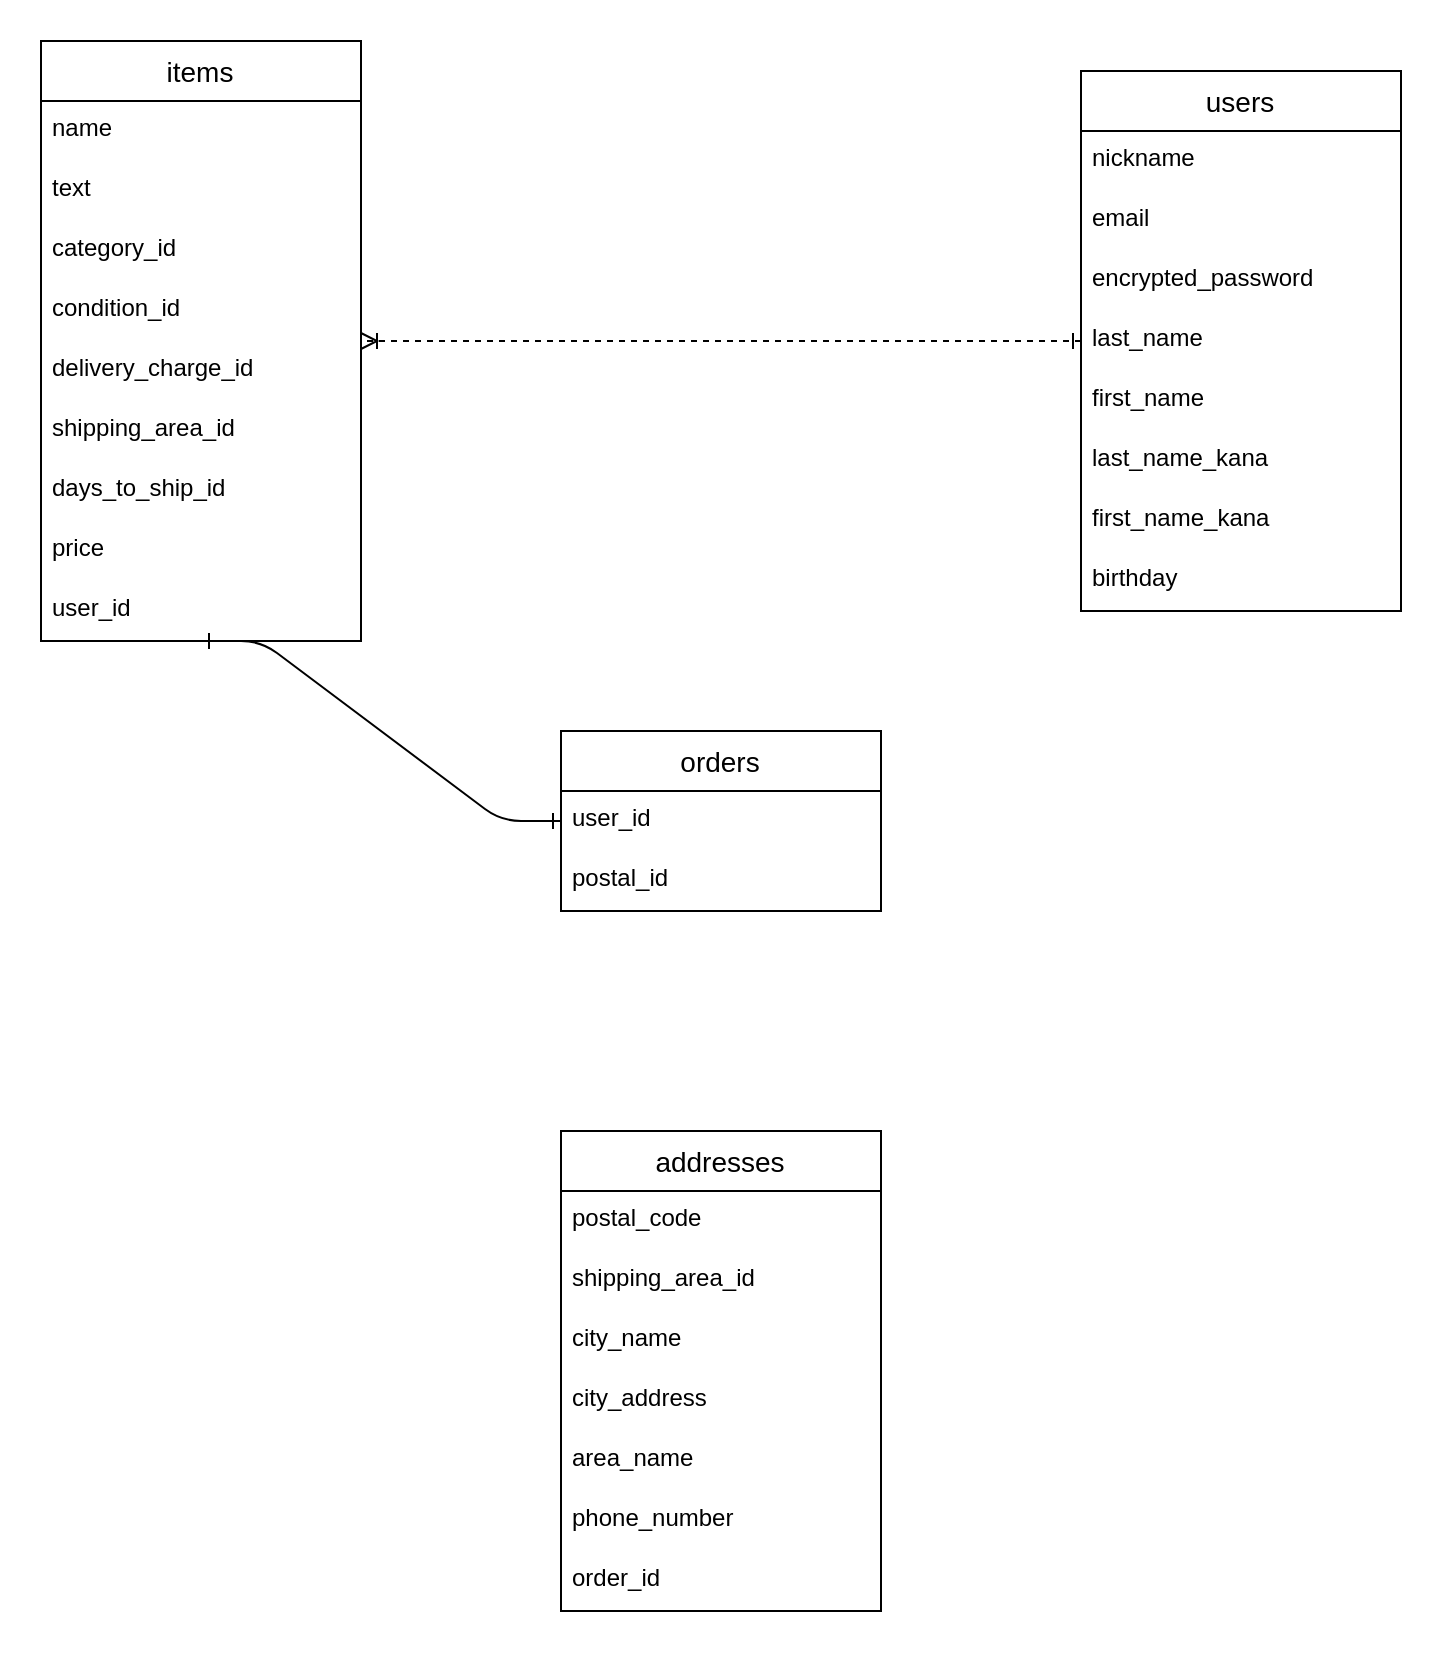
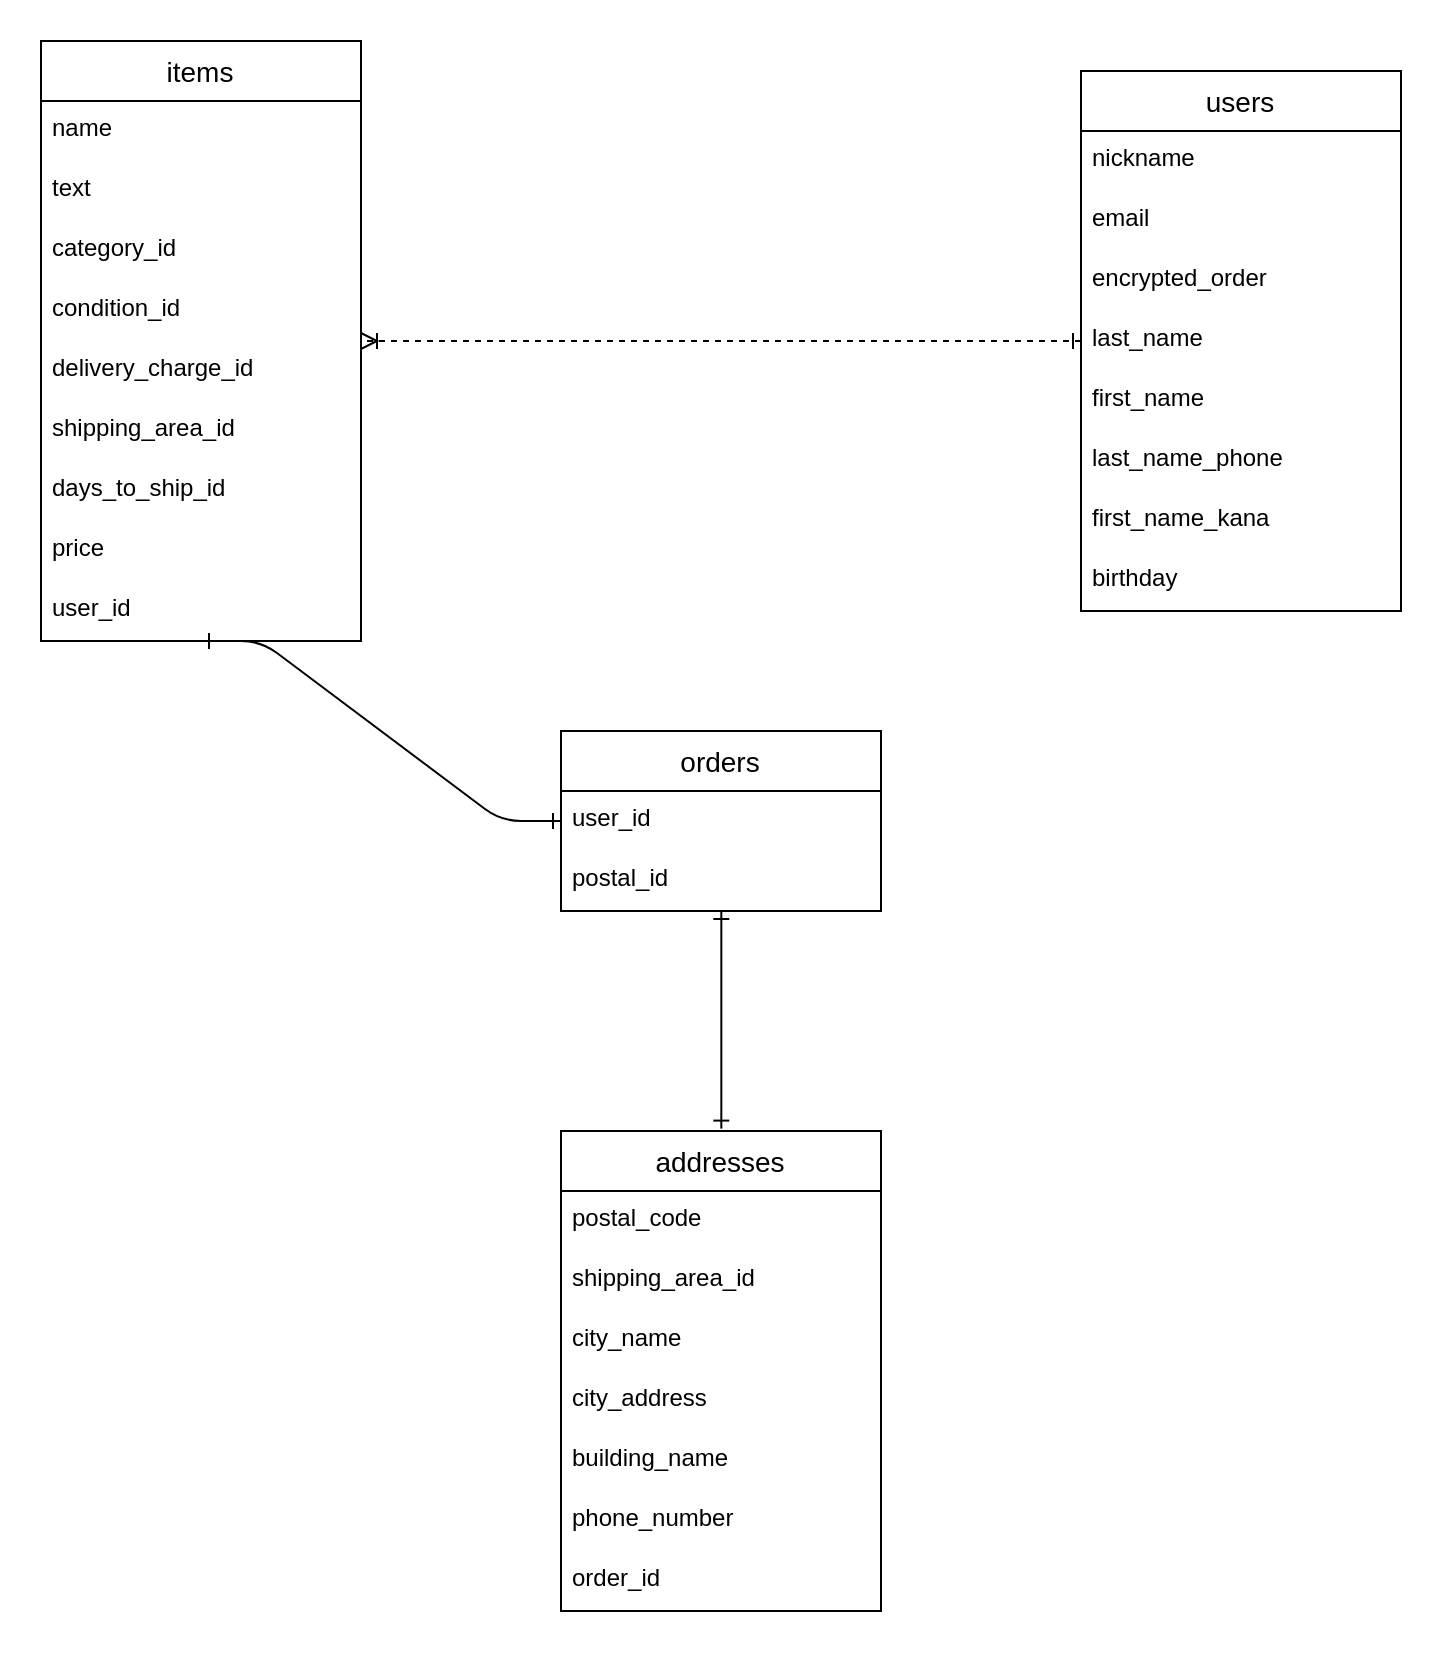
  <mxCell id="0" />
  <mxCell id="1" parent="0" />
  <mxCell id="2" value="users" style="swimlane;fontStyle=0;childLayout=stackLayout;horizontal=1;startSize=30;horizontalStack=0;resizeParent=1;resizeParentMax=0;resizeLast=0;collapsible=1;marginBottom=0;align=center;fontSize=14;" parent="1" vertex="1"><mxGeometry x="540" y="35" width="160" height="270" as="geometry"><mxRectangle x="120" y="420" width="70" height="26" as="alternateBounds" /></mxGeometry></mxCell>
  <mxCell id="3" value="nickname" style="text;strokeColor=none;fillColor=none;spacingLeft=4;spacingRight=4;overflow=hidden;rotatable=0;points=[[0,0.5],[1,0.5]];portConstraint=eastwest;fontSize=12;" parent="2" vertex="1"><mxGeometry y="30" width="160" height="30" as="geometry" /></mxCell>
  <mxCell id="4" value="email" style="text;strokeColor=none;fillColor=none;spacingLeft=4;spacingRight=4;overflow=hidden;rotatable=0;points=[[0,0.5],[1,0.5]];portConstraint=eastwest;fontSize=12;" parent="2" vertex="1"><mxGeometry y="60" width="160" height="30" as="geometry" /></mxCell>
- <mxCell id="5" value="encrypted_password" style="text;strokeColor=none;fillColor=none;spacingLeft=4;spacingRight=4;overflow=hidden;rotatable=0;points=[[0,0.5],[1,0.5]];portConstraint=eastwest;fontSize=12;" parent="2" vertex="1"><mxGeometry y="90" width="160" height="30" as="geometry" /></mxCell>
+ <mxCell id="5" value="encrypted_order" style="text;strokeColor=none;fillColor=none;spacingLeft=4;spacingRight=4;overflow=hidden;rotatable=0;points=[[0,0.5],[1,0.5]];portConstraint=eastwest;fontSize=12;" parent="2" vertex="1"><mxGeometry y="90" width="160" height="30" as="geometry" /></mxCell>
  <mxCell id="6" value="last_name" style="text;strokeColor=none;fillColor=none;spacingLeft=4;spacingRight=4;overflow=hidden;rotatable=0;points=[[0,0.5],[1,0.5]];portConstraint=eastwest;fontSize=12;" parent="2" vertex="1"><mxGeometry y="120" width="160" height="30" as="geometry" /></mxCell>
  <mxCell id="7" value="first_name" style="text;strokeColor=none;fillColor=none;spacingLeft=4;spacingRight=4;overflow=hidden;rotatable=0;points=[[0,0.5],[1,0.5]];portConstraint=eastwest;fontSize=12;" parent="2" vertex="1"><mxGeometry y="150" width="160" height="30" as="geometry" /></mxCell>
- <mxCell id="8" value="last_name_kana" style="text;strokeColor=none;fillColor=none;spacingLeft=4;spacingRight=4;overflow=hidden;rotatable=0;points=[[0,0.5],[1,0.5]];portConstraint=eastwest;fontSize=12;" parent="2" vertex="1"><mxGeometry y="180" width="160" height="30" as="geometry" /></mxCell>
+ <mxCell id="8" value="last_name_phone" style="text;strokeColor=none;fillColor=none;spacingLeft=4;spacingRight=4;overflow=hidden;rotatable=0;points=[[0,0.5],[1,0.5]];portConstraint=eastwest;fontSize=12;" parent="2" vertex="1"><mxGeometry y="180" width="160" height="30" as="geometry" /></mxCell>
  <mxCell id="9" value="first_name_kana" style="text;strokeColor=none;fillColor=none;spacingLeft=4;spacingRight=4;overflow=hidden;rotatable=0;points=[[0,0.5],[1,0.5]];portConstraint=eastwest;fontSize=12;" parent="2" vertex="1"><mxGeometry y="210" width="160" height="30" as="geometry" /></mxCell>
  <mxCell id="10" value="birthday" style="text;strokeColor=none;fillColor=none;spacingLeft=4;spacingRight=4;overflow=hidden;rotatable=0;points=[[0,0.5],[1,0.5]];portConstraint=eastwest;fontSize=12;" parent="2" vertex="1"><mxGeometry y="240" width="160" height="30" as="geometry" /></mxCell>
  <mxCell id="11" value="items" style="swimlane;fontStyle=0;childLayout=stackLayout;horizontal=1;startSize=30;horizontalStack=0;resizeParent=1;resizeParentMax=0;resizeLast=0;collapsible=1;marginBottom=0;align=center;fontSize=14;" parent="1" vertex="1"><mxGeometry x="20" y="20" width="160" height="300" as="geometry"><mxRectangle x="120" y="420" width="70" height="26" as="alternateBounds" /></mxGeometry></mxCell>
  <mxCell id="12" value="name" style="text;strokeColor=none;fillColor=none;spacingLeft=4;spacingRight=4;overflow=hidden;rotatable=0;points=[[0,0.5],[1,0.5]];portConstraint=eastwest;fontSize=12;" parent="11" vertex="1"><mxGeometry y="30" width="160" height="30" as="geometry" /></mxCell>
  <mxCell id="13" value="text" style="text;strokeColor=none;fillColor=none;spacingLeft=4;spacingRight=4;overflow=hidden;rotatable=0;points=[[0,0.5],[1,0.5]];portConstraint=eastwest;fontSize=12;" parent="11" vertex="1"><mxGeometry y="60" width="160" height="30" as="geometry" /></mxCell>
  <mxCell id="14" value="category_id" style="text;strokeColor=none;fillColor=none;spacingLeft=4;spacingRight=4;overflow=hidden;rotatable=0;points=[[0,0.5],[1,0.5]];portConstraint=eastwest;fontSize=12;" parent="11" vertex="1"><mxGeometry y="90" width="160" height="30" as="geometry" /></mxCell>
  <mxCell id="15" value="condition_id" style="text;strokeColor=none;fillColor=none;spacingLeft=4;spacingRight=4;overflow=hidden;rotatable=0;points=[[0,0.5],[1,0.5]];portConstraint=eastwest;fontSize=12;" parent="11" vertex="1"><mxGeometry y="120" width="160" height="30" as="geometry" /></mxCell>
  <mxCell id="16" value="delivery_charge_id" style="text;strokeColor=none;fillColor=none;spacingLeft=4;spacingRight=4;overflow=hidden;rotatable=0;points=[[0,0.5],[1,0.5]];portConstraint=eastwest;fontSize=12;" parent="11" vertex="1"><mxGeometry y="150" width="160" height="30" as="geometry" /></mxCell>
  <mxCell id="17" value="shipping_area_id " style="text;strokeColor=none;fillColor=none;spacingLeft=4;spacingRight=4;overflow=hidden;rotatable=0;points=[[0,0.5],[1,0.5]];portConstraint=eastwest;fontSize=12;" parent="11" vertex="1"><mxGeometry y="180" width="160" height="30" as="geometry" /></mxCell>
  <mxCell id="18" value="days_to_ship_id" style="text;strokeColor=none;fillColor=none;spacingLeft=4;spacingRight=4;overflow=hidden;rotatable=0;points=[[0,0.5],[1,0.5]];portConstraint=eastwest;fontSize=12;" parent="11" vertex="1"><mxGeometry y="210" width="160" height="30" as="geometry" /></mxCell>
  <mxCell id="19" value="price" style="text;strokeColor=none;fillColor=none;spacingLeft=4;spacingRight=4;overflow=hidden;rotatable=0;points=[[0,0.5],[1,0.5]];portConstraint=eastwest;fontSize=12;" parent="11" vertex="1"><mxGeometry y="240" width="160" height="30" as="geometry" /></mxCell>
  <mxCell id="20" value="user_id" style="text;strokeColor=none;fillColor=none;spacingLeft=4;spacingRight=4;overflow=hidden;rotatable=0;points=[[0,0.5],[1,0.5]];portConstraint=eastwest;fontSize=12;" parent="11" vertex="1"><mxGeometry y="270" width="160" height="30" as="geometry" /></mxCell>
  <mxCell id="21" value="orders" style="swimlane;fontStyle=0;childLayout=stackLayout;horizontal=1;startSize=30;horizontalStack=0;resizeParent=1;resizeParentMax=0;resizeLast=0;collapsible=1;marginBottom=0;align=center;fontSize=14;" parent="1" vertex="1"><mxGeometry x="280" y="365" width="160" height="90" as="geometry"><mxRectangle x="120" y="420" width="70" height="26" as="alternateBounds" /></mxGeometry></mxCell>
  <mxCell id="22" value="user_id" style="text;strokeColor=none;fillColor=none;spacingLeft=4;spacingRight=4;overflow=hidden;rotatable=0;points=[[0,0.5],[1,0.5]];portConstraint=eastwest;fontSize=12;" parent="21" vertex="1"><mxGeometry y="30" width="160" height="30" as="geometry" /></mxCell>
  <mxCell id="23" value="postal_id" style="text;strokeColor=none;fillColor=none;spacingLeft=4;spacingRight=4;overflow=hidden;rotatable=0;points=[[0,0.5],[1,0.5]];portConstraint=eastwest;fontSize=12;" parent="21" vertex="1"><mxGeometry y="60" width="160" height="30" as="geometry" /></mxCell>
  <mxCell id="24" value="addresses" style="swimlane;fontStyle=0;childLayout=stackLayout;horizontal=1;startSize=30;horizontalStack=0;resizeParent=1;resizeParentMax=0;resizeLast=0;collapsible=1;marginBottom=0;align=center;fontSize=14;" parent="1" vertex="1"><mxGeometry x="280" y="565" width="160" height="240" as="geometry"><mxRectangle x="120" y="420" width="70" height="26" as="alternateBounds" /></mxGeometry></mxCell>
  <mxCell id="25" value="postal_code" style="text;strokeColor=none;fillColor=none;spacingLeft=4;spacingRight=4;overflow=hidden;rotatable=0;points=[[0,0.5],[1,0.5]];portConstraint=eastwest;fontSize=12;" parent="24" vertex="1"><mxGeometry y="30" width="160" height="30" as="geometry" /></mxCell>
  <mxCell id="26" value="shipping_area_id " style="text;strokeColor=none;fillColor=none;spacingLeft=4;spacingRight=4;overflow=hidden;rotatable=0;points=[[0,0.5],[1,0.5]];portConstraint=eastwest;fontSize=12;" parent="24" vertex="1"><mxGeometry y="60" width="160" height="30" as="geometry" /></mxCell>
  <mxCell id="27" value="city_name" style="text;strokeColor=none;fillColor=none;spacingLeft=4;spacingRight=4;overflow=hidden;rotatable=0;points=[[0,0.5],[1,0.5]];portConstraint=eastwest;fontSize=12;" parent="24" vertex="1"><mxGeometry y="90" width="160" height="30" as="geometry" /></mxCell>
  <mxCell id="28" value="city_address" style="text;strokeColor=none;fillColor=none;spacingLeft=4;spacingRight=4;overflow=hidden;rotatable=0;points=[[0,0.5],[1,0.5]];portConstraint=eastwest;fontSize=12;" parent="24" vertex="1"><mxGeometry y="120" width="160" height="30" as="geometry" /></mxCell>
- <mxCell id="29" value="area_name" style="text;strokeColor=none;fillColor=none;spacingLeft=4;spacingRight=4;overflow=hidden;rotatable=0;points=[[0,0.5],[1,0.5]];portConstraint=eastwest;fontSize=12;" parent="24" vertex="1"><mxGeometry y="150" width="160" height="30" as="geometry" /></mxCell>
+ <mxCell id="29" value="building_name" style="text;strokeColor=none;fillColor=none;spacingLeft=4;spacingRight=4;overflow=hidden;rotatable=0;points=[[0,0.5],[1,0.5]];portConstraint=eastwest;fontSize=12;" parent="24" vertex="1"><mxGeometry y="150" width="160" height="30" as="geometry" /></mxCell>
  <mxCell id="30" value="phone_number" style="text;strokeColor=none;fillColor=none;spacingLeft=4;spacingRight=4;overflow=hidden;rotatable=0;points=[[0,0.5],[1,0.5]];portConstraint=eastwest;fontSize=12;" parent="24" vertex="1"><mxGeometry y="180" width="160" height="30" as="geometry" /></mxCell>
  <mxCell id="31" value="order_id" style="text;strokeColor=none;fillColor=none;spacingLeft=4;spacingRight=4;overflow=hidden;rotatable=0;points=[[0,0.5],[1,0.5]];portConstraint=eastwest;fontSize=12;" parent="24" vertex="1"><mxGeometry y="210" width="160" height="30" as="geometry" /></mxCell>
  <mxCell id="32" value="" style="edgeStyle=entityRelationEdgeStyle;fontSize=12;html=1;endArrow=ERoneToMany;startArrow=ERone;startFill=0;dashed=1;" parent="1" source="2" target="11" edge="1"><mxGeometry width="100" height="100" relative="1" as="geometry"><mxPoint x="350" y="425" as="sourcePoint" /><mxPoint x="450" y="325" as="targetPoint" /></mxGeometry></mxCell>
  <mxCell id="33" value="" style="edgeStyle=entityRelationEdgeStyle;fontSize=12;html=1;endArrow=ERone;startArrow=ERone;exitX=0.5;exitY=1;exitDx=0;exitDy=0;exitPerimeter=0;startFill=0;endFill=0;" parent="1" source="20" target="21" edge="1"><mxGeometry width="100" height="100" relative="1" as="geometry"><mxPoint x="90" y="345" as="sourcePoint" /><mxPoint x="450" y="155" as="targetPoint" /></mxGeometry></mxCell>
+ <mxCell id="34" value="" style="fontSize=12;html=1;endArrow=ERone;startArrow=ERone;exitX=0.501;exitY=1;exitDx=0;exitDy=0;exitPerimeter=0;entryX=0.501;entryY=-0.005;entryDx=0;entryDy=0;entryPerimeter=0;startFill=0;endFill=0;" parent="1" source="23" target="24" edge="1"><mxGeometry width="100" height="100" relative="1" as="geometry"><mxPoint x="361.28" y="485.06" as="sourcePoint" /><mxPoint x="450" y="415" as="targetPoint" /></mxGeometry></mxCell>
